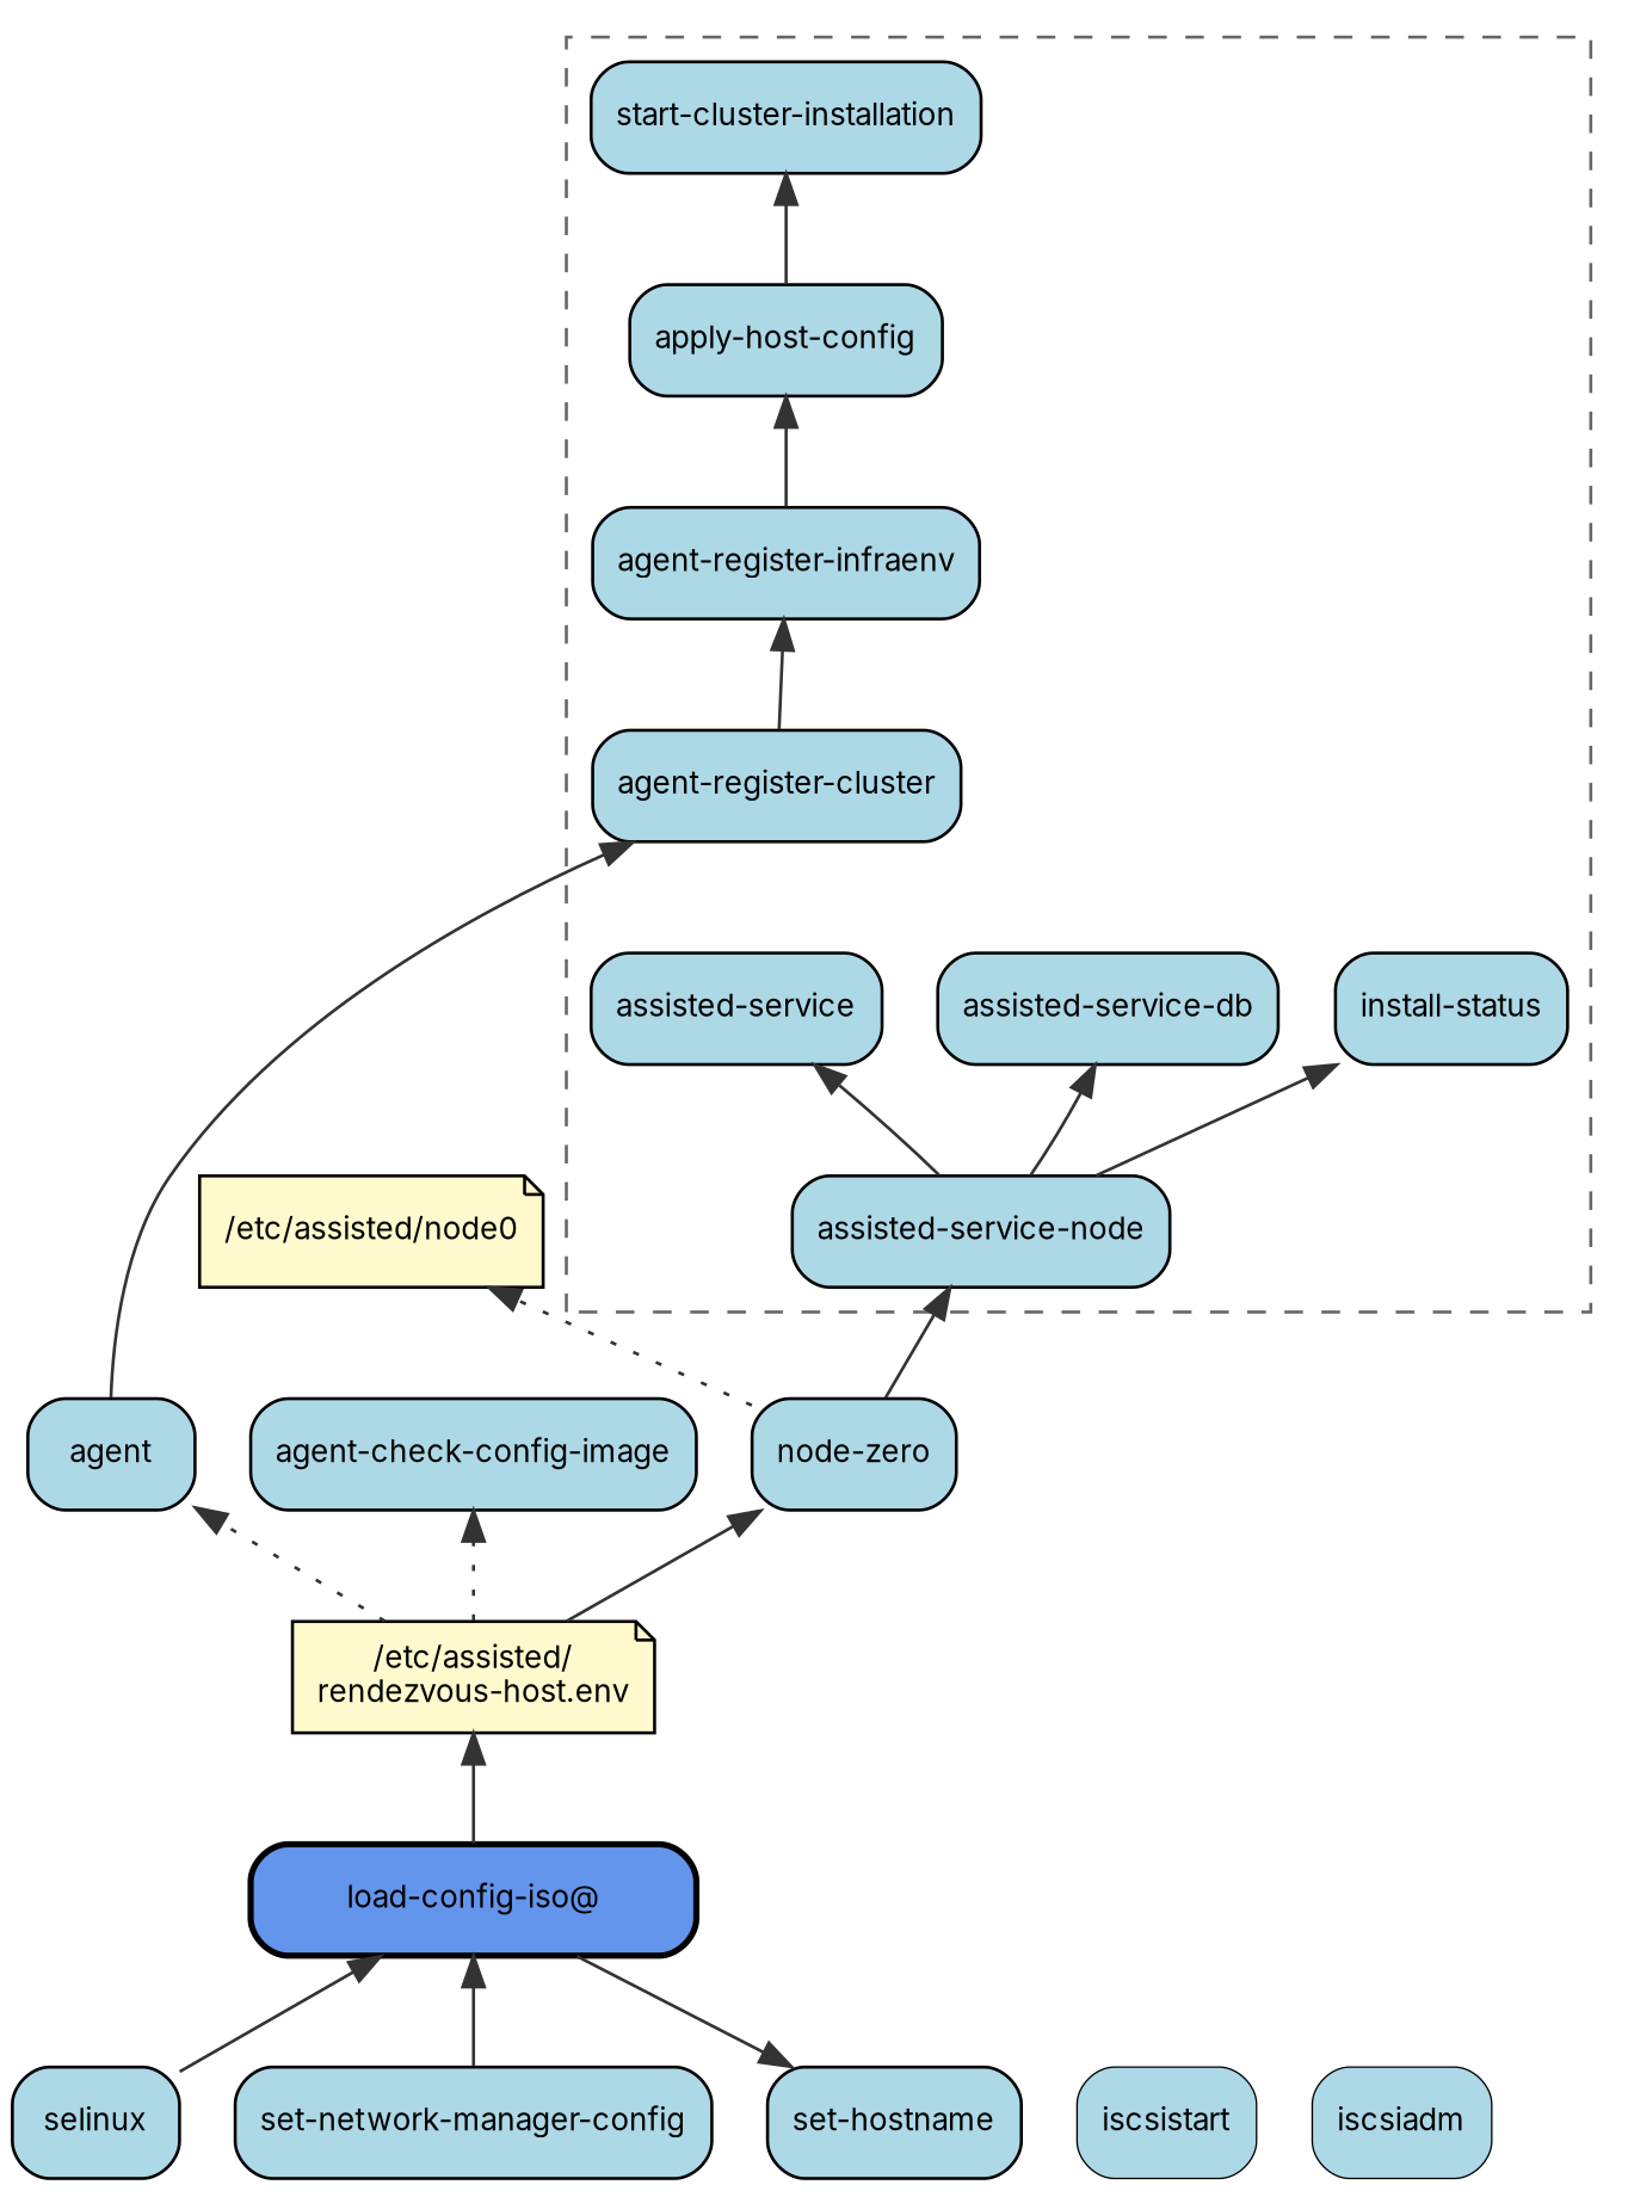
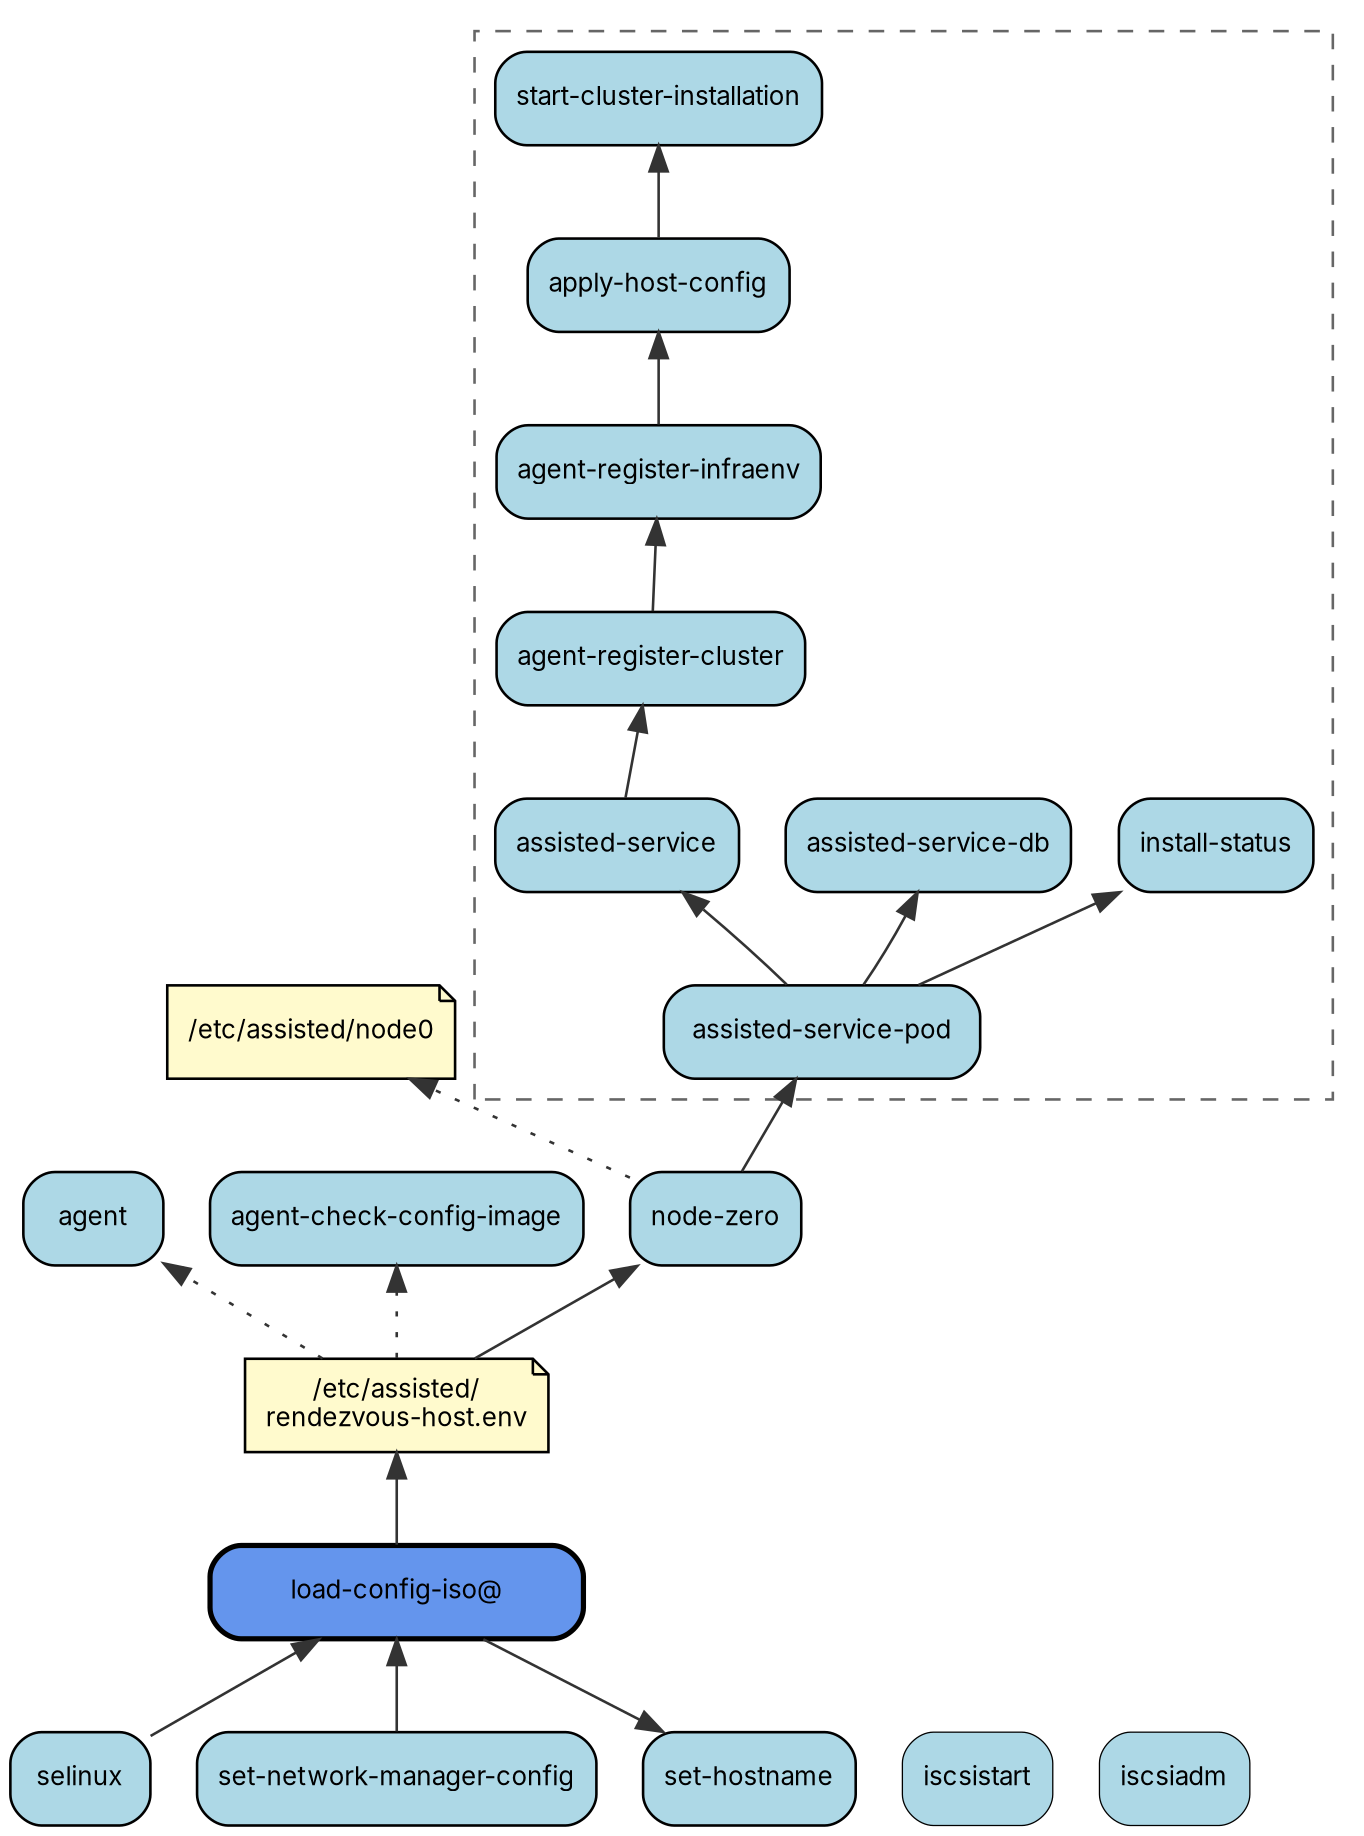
  digraph {
    fontname=Inter
    rankdir=BT
    node [fillcolor="#ADD8E6" fontname=Inter fontsize=10 penwidth=1 shape=box style="rounded,filled"]
    edge [color="#333333" fontname=Inter]
    n1 [label=selinux]
    n2 [label="set-network-manager-config"]
    n3 [label="set-hostname"]
    n4 [label=iscsistart penwidth=0.5]
    n5 [label=iscsiadm penwidth=0.5]
    n6 [fillcolor="#6495ED" label="load-config-iso@" penwidth=2 width=2.0]
    n7 [fillcolor="#FFFACD" label="/etc/assisted/\nrendezvous-host.env" shape=note]
    n8 [label=agent]
    n9 [label="agent-check-config-image"]
    n10 [label="node-zero"]
-   n11 [label="assisted-service-node"]
+   n11 [label="assisted-service-pod"]
    n12 [label="assisted-service"]
    n13 [label="assisted-service-db"]
    n14 [label="install-status"]
    n15 [label="agent-register-cluster"]
    n16 [label="agent-register-infraenv"]
    n17 [label="apply-host-config"]
    n18 [label="start-cluster-installation"]
    n19 [fillcolor="#FFFACD" label="/etc/assisted/node0" shape=note]
    subgraph sub_1 {
      n1
      n2
      n3
      n4
      n5
    }
    subgraph sub_2 {
      rank=same
      n8
      n9
      n10
    }
    subgraph sub_3 {
      rank=same
      n1
      n2
      n3
      n4
      n5
    }
    subgraph sub_4 {
      rank=same
      n6
    }
    subgraph sub_5 {
      rank=same
      n7
    }
    subgraph cluster_6 {
      color="#666666"
      fillcolor="#FFFFFF"
      style=dashed
      n11
      n12
      n13
      n14
      n15
      n16
      n17
      n18
    }
    n1 -> n6
    n2 -> n6
    n6 -> n3
    n6 -> n7
    n7 -> n8 [style=dotted]
    n7 -> n9 [style=dotted]
    n7 -> n10
    n10 -> n11
    n10 -> n19 [style=dotted]
    n11 -> n12 [style=invis]
    n11 -> n12 [constraint=false]
    n11 -> n13 [style=invis]
    n11 -> n13 [constraint=false]
    n11 -> n14
-   n8 -> n15
+   n12 -> n15
    n15 -> n16
    n16 -> n17
    n17 -> n18
  }
